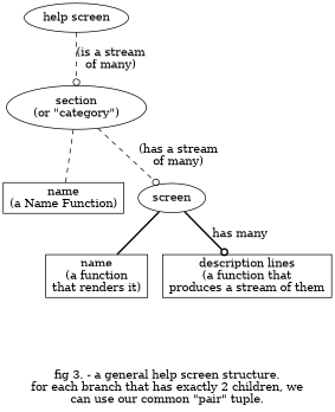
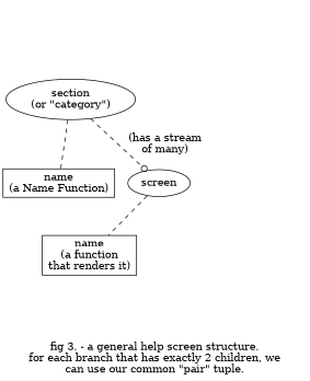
  digraph {
    label="\nfig 3. - a general help screen structure.\nfor each branch that has exactly 2 children, we\ncan use our common \"pair\" tuple."
    edge [arrowhead=odot style=dashed]
-   n1 [label="help screen"]
    n2 [label="section\n(or \"category\")"]
    n3 [label="name\n(a Name Function)" shape=rect]
    n4 [label=screen]
    n5 [label="name\n(a function\nthat renders it)" shape=rect]
-   n6 [label="description lines\n(a function that\nproduces a stream of them" shape=rect]
-   n1 -> n2 [label="(is a stream\nof many)"]
    n2 -> n3 [arrowhead=none]
    n2 -> n4 [label="(has a stream\nof many)"]
-   n4 -> n5 [arrowhead=none style=bold]
-   n4 -> n6 [label="has many" style=bold]
+   n4 -> n5 [arrowhead=none]
  }
